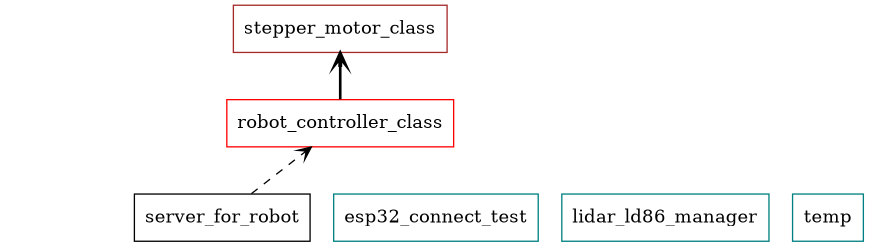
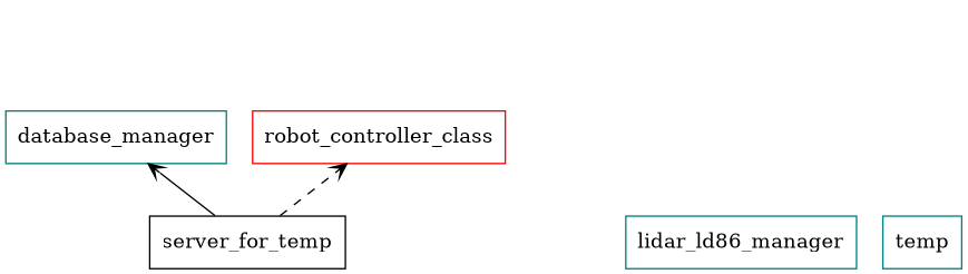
  digraph {
    rankdir=BT
    node [color=teal shape=box style=solid]
    edge [arrowhead=open arrowtail=none]
-   n2 [label=esp32_connect_test]
+   n1 [label=database_manager]
    n3 [label=lidar_ld86_manager]
    n4 [color=red label=robot_controller_class]
-   n5 [color=brown label=stepper_motor_class]
-   n6 [color=black label=server_for_robot]
+   n6 [color=black label=server_for_temp]
    n7 [label=temp]
-   n4 -> n5 [style=bold]
+   n6 -> n1 [style=solid]
    n6 -> n4 [style=dashed]
  }
